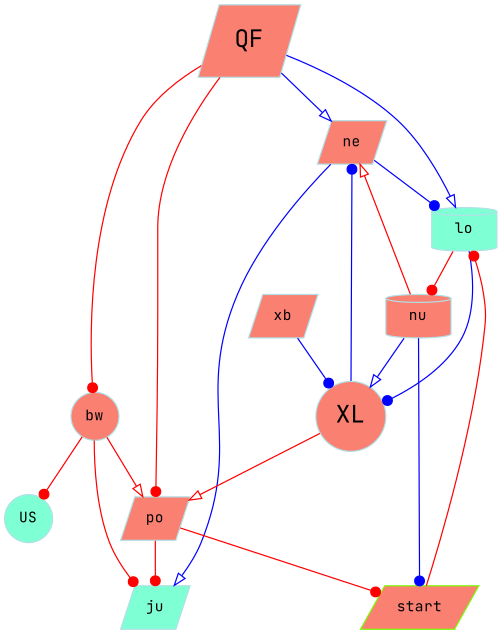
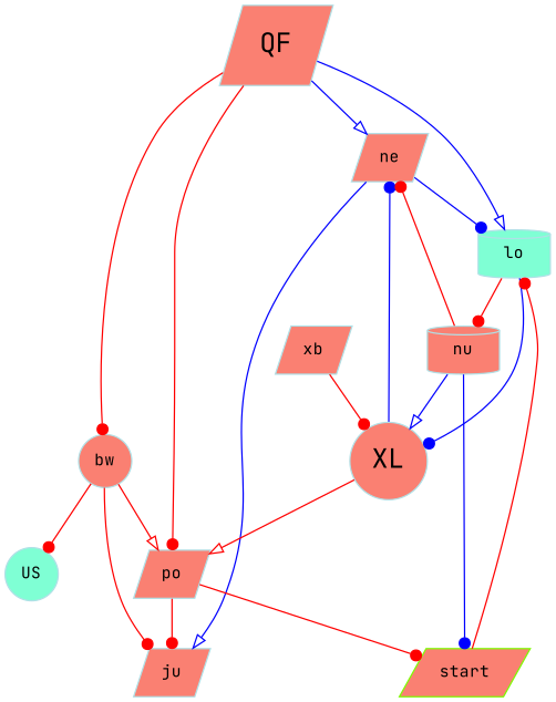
  digraph {
    fontname="JetBrains Mono"
    node [color=PowderBlue fillcolor=salmon fontname="JetBrains Mono" fontsize=12 shape=parallelogram style=filled]
    edge [arrowhead=dot color=red fontname="JetBrains Mono" labeldistance=2]
    ne
-   ju [fillcolor=aquamarine]
+   ju
    lo [fillcolor=aquamarine shape=cylinder]
    start [color=LawnGreen]
    XL [fontsize=20 shape=circle]
    nu [shape=cylinder]
    QF [fontsize=20]
    bw [shape=circle]
    po
    US [fillcolor=aquamarine shape=circle]
    xb
    ne -> ju [arrowhead=onormal color=blue]
    ne -> lo [color=blue]
    lo -> XL [color=blue]
    lo -> nu
    start -> lo
    XL -> ne [color=blue]
    XL -> po [arrowhead=onormal]
-   nu -> ne [arrowhead=onormal]
+   nu -> ne
    nu -> start [color=blue]
    nu -> XL [arrowhead=onormal color=blue]
    QF -> ne [arrowhead=onormal color=blue]
    QF -> lo [arrowhead=onormal color=blue]
    QF -> bw
    QF -> po
    bw -> ju
    bw -> po [arrowhead=onormal]
    bw -> US
    po -> ju
    po -> start
-   xb -> XL [color=blue]
+   xb -> XL
  }
